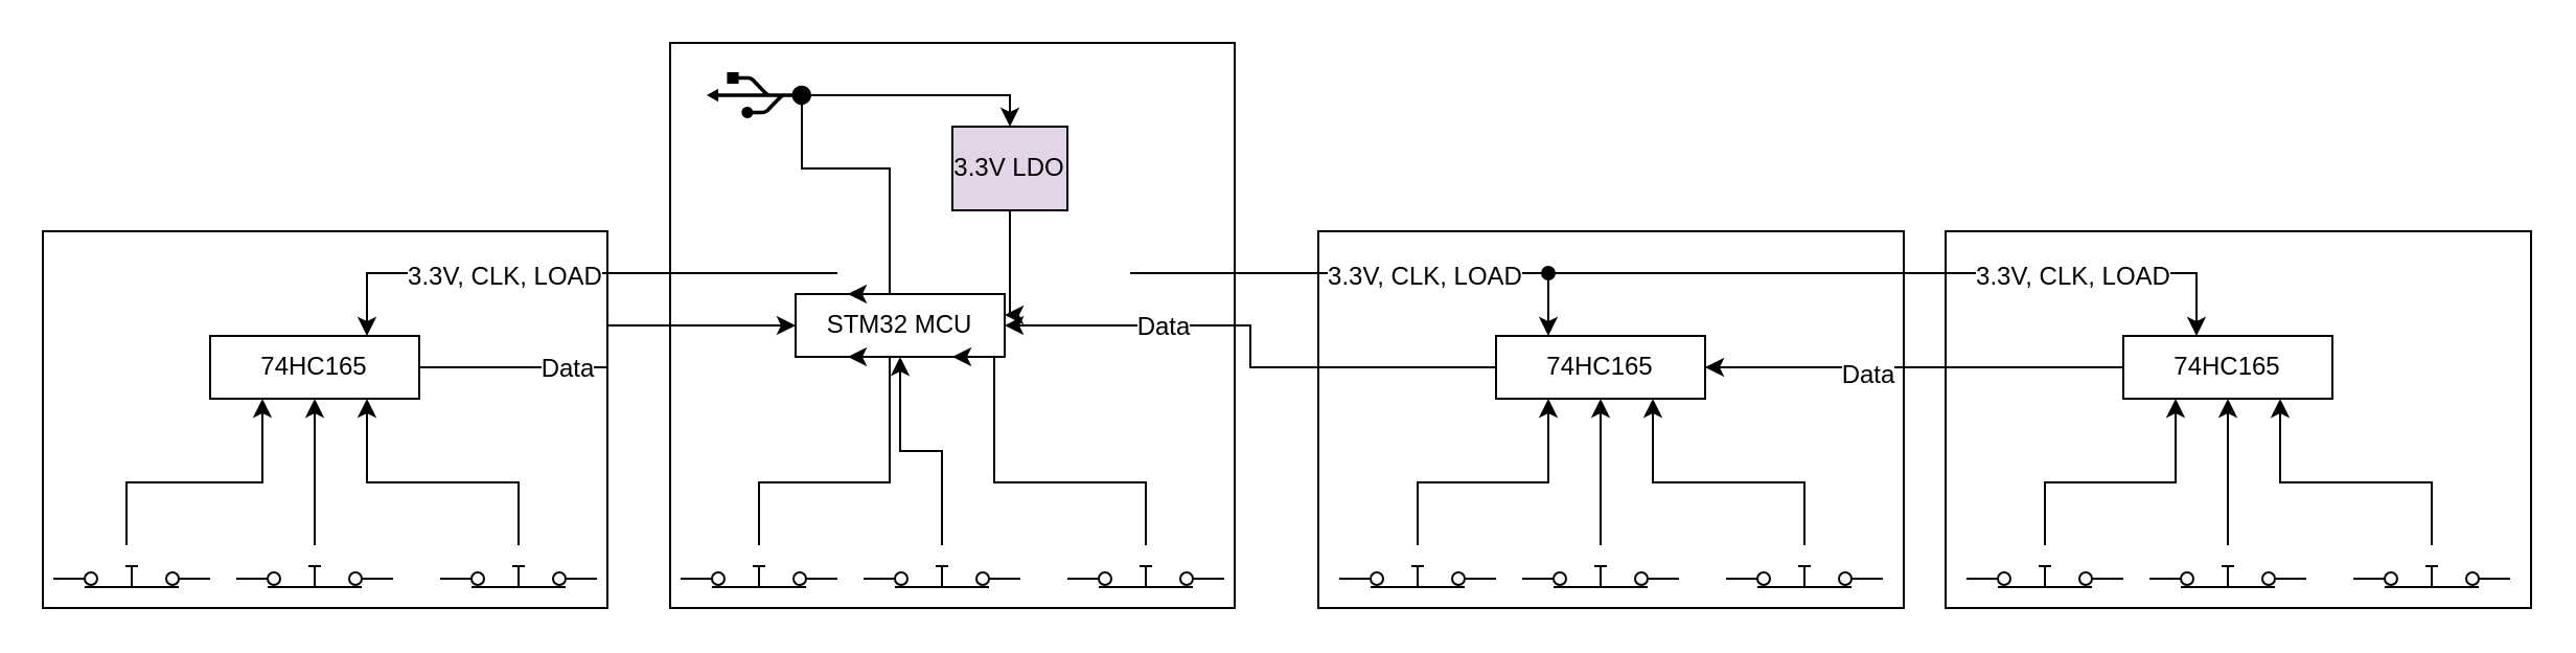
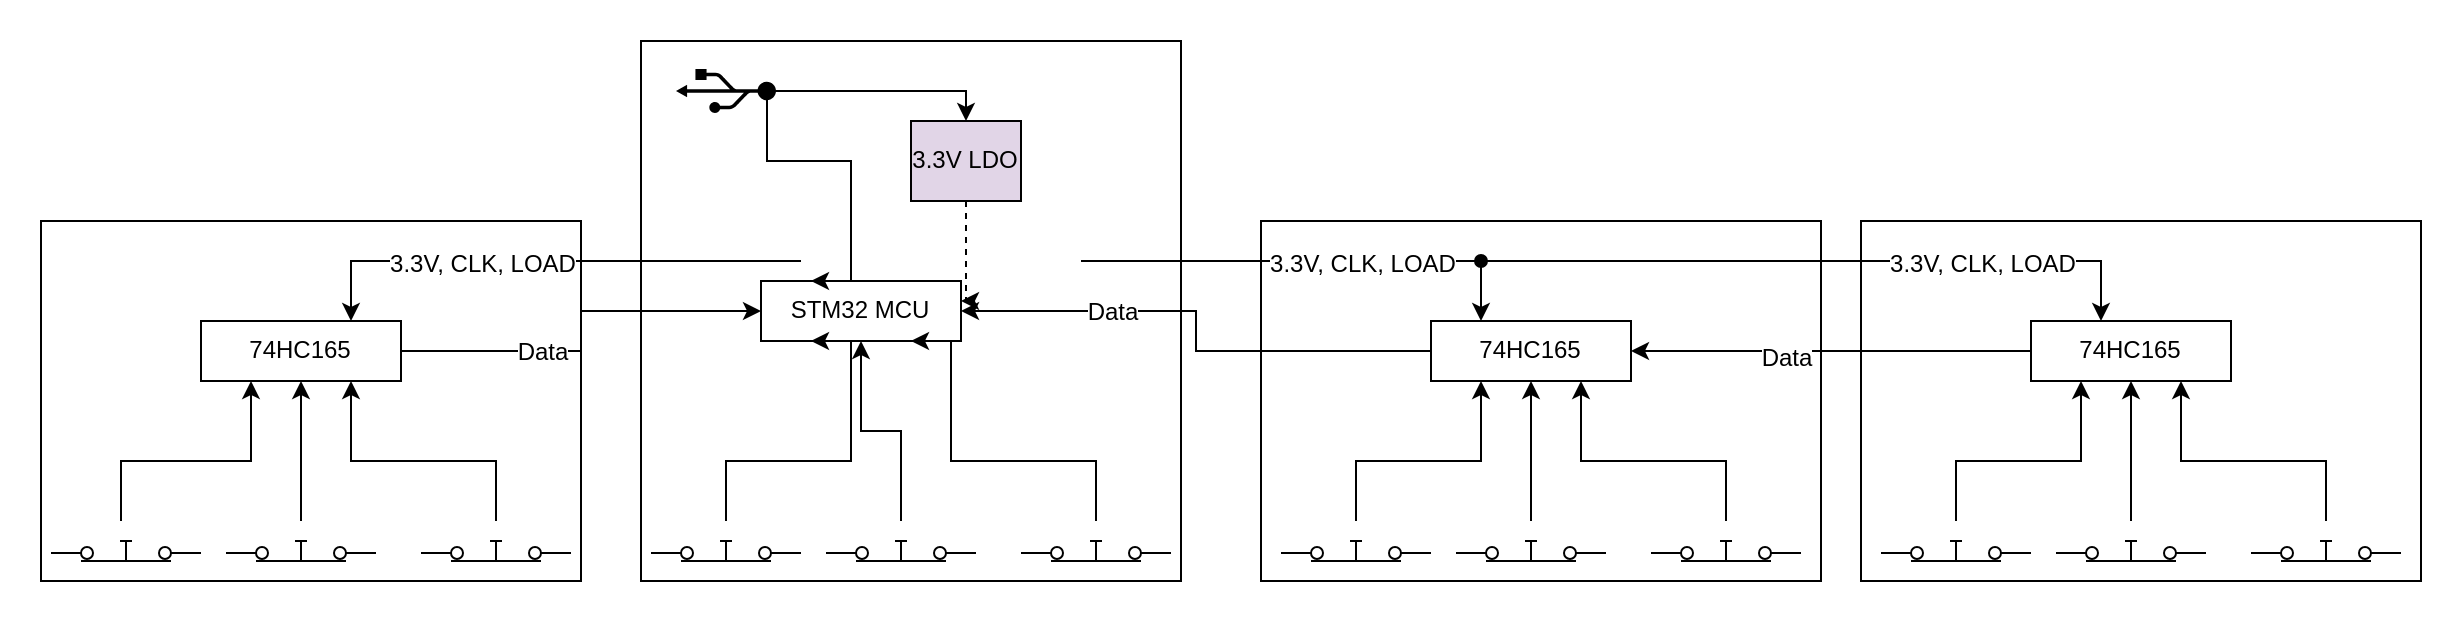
  <mxCell id="0" />
  <mxCell id="1" parent="0" />
  <mxCell id="2" value="" style="rounded=0;whiteSpace=wrap;html=1;labelBackgroundColor=default;fontSize=12;fillColor=none;" parent="1" vertex="1"><mxGeometry x="630" y="110" width="280" height="180" as="geometry" /></mxCell>
  <mxCell id="3" value="" style="rounded=0;whiteSpace=wrap;html=1;labelBackgroundColor=default;fontSize=12;fillColor=none;" parent="1" vertex="1"><mxGeometry x="320" y="20" width="270" height="270" as="geometry" /></mxCell>
  <mxCell id="4" value="" style="rounded=0;whiteSpace=wrap;html=1;labelBackgroundColor=default;fontSize=12;fillColor=none;" parent="1" vertex="1"><mxGeometry x="20" y="110" width="270" height="180" as="geometry" /></mxCell>
  <mxCell id="5" value="STM32 MCU" style="rounded=0;whiteSpace=wrap;html=1;" parent="1" vertex="1"><mxGeometry x="380" y="140" width="100" height="30" as="geometry" /></mxCell>
  <mxCell id="6" style="edgeStyle=orthogonalEdgeStyle;rounded=0;orthogonalLoop=1;jettySize=auto;html=1;entryX=0.25;entryY=1;entryDx=0;entryDy=0;" parent="1" source="7" target="5" edge="1"><mxGeometry relative="1" as="geometry"><Array as="points"><mxPoint x="362" y="230" /><mxPoint x="425" y="230" /></Array></mxGeometry></mxCell>
  <mxCell id="7" value="" style="shape=mxgraph.electrical.electro-mechanical.pushbutton;aspect=fixed;elSwitchState=on;" parent="1" vertex="1"><mxGeometry x="325" y="260" width="75" height="20" as="geometry" /></mxCell>
  <mxCell id="8" style="edgeStyle=orthogonalEdgeStyle;rounded=0;orthogonalLoop=1;jettySize=auto;html=1;entryX=0.75;entryY=1;entryDx=0;entryDy=0;" parent="1" source="9" target="5" edge="1"><mxGeometry relative="1" as="geometry"><Array as="points"><mxPoint x="548" y="230" /><mxPoint x="475" y="230" /></Array></mxGeometry></mxCell>
  <mxCell id="9" value="" style="shape=mxgraph.electrical.electro-mechanical.pushbutton;aspect=fixed;elSwitchState=on;" parent="1" vertex="1"><mxGeometry x="510" y="260" width="75" height="20" as="geometry" /></mxCell>
  <mxCell id="10" style="edgeStyle=orthogonalEdgeStyle;rounded=0;orthogonalLoop=1;jettySize=auto;html=1;entryX=0.5;entryY=1;entryDx=0;entryDy=0;" parent="1" source="11" target="5" edge="1"><mxGeometry relative="1" as="geometry" /></mxCell>
  <mxCell id="11" value="" style="shape=mxgraph.electrical.electro-mechanical.pushbutton;aspect=fixed;elSwitchState=on;" parent="1" vertex="1"><mxGeometry x="412.5" y="260" width="75" height="20" as="geometry" /></mxCell>
  <mxCell id="12" style="edgeStyle=orthogonalEdgeStyle;rounded=0;orthogonalLoop=1;jettySize=auto;html=1;entryX=0.25;entryY=0;entryDx=0;entryDy=0;exitX=0.308;exitY=0.91;exitDx=0;exitDy=0;exitPerimeter=0;" parent="1" source="14" target="5" edge="1"><mxGeometry relative="1" as="geometry"><Array as="points"><mxPoint x="383" y="80" /><mxPoint x="425" y="80" /></Array></mxGeometry></mxCell>
  <mxCell id="13" style="edgeStyle=orthogonalEdgeStyle;rounded=0;orthogonalLoop=1;jettySize=auto;html=1;entryX=0.5;entryY=0;entryDx=0;entryDy=0;exitX=0.677;exitY=0.932;exitDx=0;exitDy=0;exitPerimeter=0;" parent="1" source="14" target="16" edge="1"><mxGeometry relative="1" as="geometry"><Array as="points"><mxPoint x="384" y="45" /><mxPoint x="483" y="45" /></Array></mxGeometry></mxCell>
  <mxCell id="14" value="" style="shape=mxgraph.signs.tech.usb;html=1;pointerEvents=1;fillColor=#000000;strokeColor=none;verticalLabelPosition=bottom;verticalAlign=top;align=center;rotation=-90;" parent="1" vertex="1"><mxGeometry x="351.53" y="20" width="21.94" height="50" as="geometry" /></mxCell>
- <mxCell id="15" value="" style="edgeStyle=orthogonalEdgeStyle;rounded=0;orthogonalLoop=1;jettySize=auto;html=1;" parent="1" source="16" target="5" edge="1"><mxGeometry relative="1" as="geometry"><Array as="points"><mxPoint x="482" y="150" /><mxPoint x="450" y="150" /></Array></mxGeometry></mxCell>
+ <mxCell id="15" value="" style="edgeStyle=orthogonalEdgeStyle;rounded=0;orthogonalLoop=1;jettySize=auto;html=1;dashed=1;" parent="1" source="16" target="5" edge="1"><mxGeometry relative="1" as="geometry"><Array as="points"><mxPoint x="482" y="150" /><mxPoint x="450" y="150" /></Array></mxGeometry></mxCell>
  <mxCell id="16" value="3.3V LDO" style="rounded=0;whiteSpace=wrap;html=1;fillColor=#e1d5e7;" parent="1" vertex="1"><mxGeometry x="455" y="60" width="55" height="40" as="geometry" /></mxCell>
  <mxCell id="17" style="edgeStyle=orthogonalEdgeStyle;rounded=0;orthogonalLoop=1;jettySize=auto;html=1;exitX=0;exitY=0.5;exitDx=0;exitDy=0;entryX=1;entryY=0.5;entryDx=0;entryDy=0;fontSize=12;" parent="1" source="19" target="5" edge="1"><mxGeometry relative="1" as="geometry" /></mxCell>
  <mxCell id="18" value="Data" style="edgeLabel;html=1;align=center;verticalAlign=middle;resizable=0;points=[];fontSize=12;" parent="17" vertex="1" connectable="0"><mxGeometry x="0.228" y="1" relative="1" as="geometry"><mxPoint x="-23" y="-1" as="offset" /></mxGeometry></mxCell>
  <mxCell id="19" value="74HC165" style="rounded=0;whiteSpace=wrap;html=1;" parent="1" vertex="1"><mxGeometry x="715" y="160" width="100" height="30" as="geometry" /></mxCell>
  <mxCell id="20" style="edgeStyle=orthogonalEdgeStyle;rounded=0;orthogonalLoop=1;jettySize=auto;html=1;entryX=0.25;entryY=1;entryDx=0;entryDy=0;" parent="1" source="21" target="19" edge="1"><mxGeometry relative="1" as="geometry"><Array as="points"><mxPoint x="677" y="230" /><mxPoint x="740" y="230" /></Array></mxGeometry></mxCell>
  <mxCell id="21" value="" style="shape=mxgraph.electrical.electro-mechanical.pushbutton;aspect=fixed;elSwitchState=on;" parent="1" vertex="1"><mxGeometry x="640" y="260" width="75" height="20" as="geometry" /></mxCell>
  <mxCell id="22" style="edgeStyle=orthogonalEdgeStyle;rounded=0;orthogonalLoop=1;jettySize=auto;html=1;entryX=0.75;entryY=1;entryDx=0;entryDy=0;" parent="1" source="23" target="19" edge="1"><mxGeometry relative="1" as="geometry"><Array as="points"><mxPoint x="863" y="230" /><mxPoint x="790" y="230" /></Array></mxGeometry></mxCell>
  <mxCell id="23" value="" style="shape=mxgraph.electrical.electro-mechanical.pushbutton;aspect=fixed;elSwitchState=on;" parent="1" vertex="1"><mxGeometry x="825" y="260" width="75" height="20" as="geometry" /></mxCell>
  <mxCell id="24" style="edgeStyle=orthogonalEdgeStyle;rounded=0;orthogonalLoop=1;jettySize=auto;html=1;entryX=0.5;entryY=1;entryDx=0;entryDy=0;" parent="1" source="25" target="19" edge="1"><mxGeometry relative="1" as="geometry" /></mxCell>
  <mxCell id="25" value="" style="shape=mxgraph.electrical.electro-mechanical.pushbutton;aspect=fixed;elSwitchState=on;" parent="1" vertex="1"><mxGeometry x="727.5" y="260" width="75" height="20" as="geometry" /></mxCell>
  <mxCell id="26" style="edgeStyle=orthogonalEdgeStyle;rounded=0;orthogonalLoop=1;jettySize=auto;html=1;entryX=0;entryY=0.5;entryDx=0;entryDy=0;fontSize=12;" parent="1" source="28" target="5" edge="1"><mxGeometry relative="1" as="geometry" /></mxCell>
  <mxCell id="27" value="Data" style="edgeLabel;html=1;align=center;verticalAlign=middle;resizable=0;points=[];fontSize=12;" parent="26" vertex="1" connectable="0"><mxGeometry x="-0.142" y="-2" relative="1" as="geometry"><mxPoint x="-16" y="-2" as="offset" /></mxGeometry></mxCell>
  <mxCell id="28" value="74HC165" style="rounded=0;whiteSpace=wrap;html=1;" parent="1" vertex="1"><mxGeometry x="100" y="160" width="100" height="30" as="geometry" /></mxCell>
  <mxCell id="29" style="edgeStyle=orthogonalEdgeStyle;rounded=0;orthogonalLoop=1;jettySize=auto;html=1;entryX=0.25;entryY=1;entryDx=0;entryDy=0;" parent="1" source="30" target="28" edge="1"><mxGeometry relative="1" as="geometry"><Array as="points"><mxPoint x="60" y="230" /><mxPoint x="125" y="230" /></Array></mxGeometry></mxCell>
  <mxCell id="30" value="" style="shape=mxgraph.electrical.electro-mechanical.pushbutton;aspect=fixed;elSwitchState=on;" parent="1" vertex="1"><mxGeometry x="25" y="260" width="75" height="20" as="geometry" /></mxCell>
  <mxCell id="31" style="edgeStyle=orthogonalEdgeStyle;rounded=0;orthogonalLoop=1;jettySize=auto;html=1;entryX=0.75;entryY=1;entryDx=0;entryDy=0;" parent="1" source="32" target="28" edge="1"><mxGeometry relative="1" as="geometry"><Array as="points"><mxPoint x="248" y="230" /><mxPoint x="175" y="230" /></Array></mxGeometry></mxCell>
  <mxCell id="32" value="" style="shape=mxgraph.electrical.electro-mechanical.pushbutton;aspect=fixed;elSwitchState=on;" parent="1" vertex="1"><mxGeometry x="210" y="260" width="75" height="20" as="geometry" /></mxCell>
  <mxCell id="33" style="edgeStyle=orthogonalEdgeStyle;rounded=0;orthogonalLoop=1;jettySize=auto;html=1;entryX=0.5;entryY=1;entryDx=0;entryDy=0;" parent="1" source="34" target="28" edge="1"><mxGeometry relative="1" as="geometry" /></mxCell>
  <mxCell id="34" value="" style="shape=mxgraph.electrical.electro-mechanical.pushbutton;aspect=fixed;elSwitchState=on;" parent="1" vertex="1"><mxGeometry x="112.5" y="260" width="75" height="20" as="geometry" /></mxCell>
  <mxCell id="35" style="edgeStyle=orthogonalEdgeStyle;rounded=0;orthogonalLoop=1;jettySize=auto;html=1;entryX=1;entryY=0.5;entryDx=0;entryDy=0;fontSize=12;" parent="1" source="37" target="19" edge="1"><mxGeometry relative="1" as="geometry" /></mxCell>
  <mxCell id="36" value="Data" style="edgeLabel;html=1;align=center;verticalAlign=middle;resizable=0;points=[];fontSize=12;" parent="35" vertex="1" connectable="0"><mxGeometry x="0.23" y="3" relative="1" as="geometry"><mxPoint as="offset" /></mxGeometry></mxCell>
  <mxCell id="37" value="74HC165" style="rounded=0;whiteSpace=wrap;html=1;" parent="1" vertex="1"><mxGeometry x="1015" y="160" width="100" height="30" as="geometry" /></mxCell>
  <mxCell id="38" style="edgeStyle=orthogonalEdgeStyle;rounded=0;orthogonalLoop=1;jettySize=auto;html=1;entryX=0.25;entryY=1;entryDx=0;entryDy=0;" parent="1" source="39" target="37" edge="1"><mxGeometry relative="1" as="geometry"><Array as="points"><mxPoint x="977" y="230" /><mxPoint x="1040" y="230" /></Array></mxGeometry></mxCell>
  <mxCell id="39" value="" style="shape=mxgraph.electrical.electro-mechanical.pushbutton;aspect=fixed;elSwitchState=on;" parent="1" vertex="1"><mxGeometry x="940" y="260" width="75" height="20" as="geometry" /></mxCell>
  <mxCell id="40" style="edgeStyle=orthogonalEdgeStyle;rounded=0;orthogonalLoop=1;jettySize=auto;html=1;entryX=0.75;entryY=1;entryDx=0;entryDy=0;" parent="1" source="41" target="37" edge="1"><mxGeometry relative="1" as="geometry"><Array as="points"><mxPoint x="1163" y="230" /><mxPoint x="1090" y="230" /></Array></mxGeometry></mxCell>
  <mxCell id="41" value="" style="shape=mxgraph.electrical.electro-mechanical.pushbutton;aspect=fixed;elSwitchState=on;" parent="1" vertex="1"><mxGeometry x="1125" y="260" width="75" height="20" as="geometry" /></mxCell>
  <mxCell id="42" style="edgeStyle=orthogonalEdgeStyle;rounded=0;orthogonalLoop=1;jettySize=auto;html=1;entryX=0.5;entryY=1;entryDx=0;entryDy=0;" parent="1" source="43" target="37" edge="1"><mxGeometry relative="1" as="geometry" /></mxCell>
  <mxCell id="43" value="" style="shape=mxgraph.electrical.electro-mechanical.pushbutton;aspect=fixed;elSwitchState=on;" parent="1" vertex="1"><mxGeometry x="1027.5" y="260" width="75" height="20" as="geometry" /></mxCell>
  <mxCell id="44" value="" style="edgeStyle=orthogonalEdgeStyle;orthogonalLoop=1;jettySize=auto;html=1;rounded=0;fontSize=12;entryX=0.75;entryY=0;entryDx=0;entryDy=0;" parent="1" target="28" edge="1"><mxGeometry width="100" relative="1" as="geometry"><mxPoint x="400" y="130" as="sourcePoint" /><mxPoint x="440" y="130" as="targetPoint" /><Array as="points"><mxPoint x="390" y="130" /><mxPoint x="175" y="130" /></Array></mxGeometry></mxCell>
  <mxCell id="45" value="3.3V, CLK, LOAD" style="edgeLabel;html=1;align=center;verticalAlign=middle;resizable=0;points=[];fontSize=12;" parent="44" vertex="1" connectable="0"><mxGeometry x="-0.591" y="1" relative="1" as="geometry"><mxPoint x="-108" as="offset" /></mxGeometry></mxCell>
  <mxCell id="46" value="" style="edgeStyle=orthogonalEdgeStyle;orthogonalLoop=1;jettySize=auto;html=1;rounded=0;fontSize=12;entryX=0.25;entryY=0;entryDx=0;entryDy=0;" parent="1" target="19" edge="1"><mxGeometry width="100" relative="1" as="geometry"><mxPoint x="540" y="130" as="sourcePoint" /><mxPoint x="750" y="130" as="targetPoint" /><Array as="points"><mxPoint x="740" y="130" /></Array></mxGeometry></mxCell>
  <mxCell id="47" value="3.3V, CLK, LOAD" style="edgeLabel;html=1;align=center;verticalAlign=middle;resizable=0;points=[];fontSize=12;" parent="46" vertex="1" connectable="0"><mxGeometry x="0.4" y="1" relative="1" as="geometry"><mxPoint x="-21" y="2" as="offset" /></mxGeometry></mxCell>
  <mxCell id="48" value="" style="edgeStyle=orthogonalEdgeStyle;orthogonalLoop=1;jettySize=auto;html=1;rounded=0;fontSize=12;entryX=0.25;entryY=0;entryDx=0;entryDy=0;startArrow=oval;startFill=1;" parent="1" edge="1"><mxGeometry width="100" relative="1" as="geometry"><mxPoint x="740" y="130" as="sourcePoint" /><mxPoint x="1050" y="160" as="targetPoint" /><Array as="points"><mxPoint x="1050" y="130" /></Array></mxGeometry></mxCell>
  <mxCell id="49" value="3.3V, CLK, LOAD" style="edgeLabel;html=1;align=center;verticalAlign=middle;resizable=0;points=[];fontSize=12;" parent="48" vertex="1" connectable="0"><mxGeometry x="0.4" y="1" relative="1" as="geometry"><mxPoint x="12" y="2" as="offset" /></mxGeometry></mxCell>
  <mxCell id="50" value="" style="rounded=0;whiteSpace=wrap;html=1;labelBackgroundColor=default;fontSize=12;fillColor=none;" parent="1" vertex="1"><mxGeometry x="930" y="110" width="280" height="180" as="geometry" /></mxCell>
